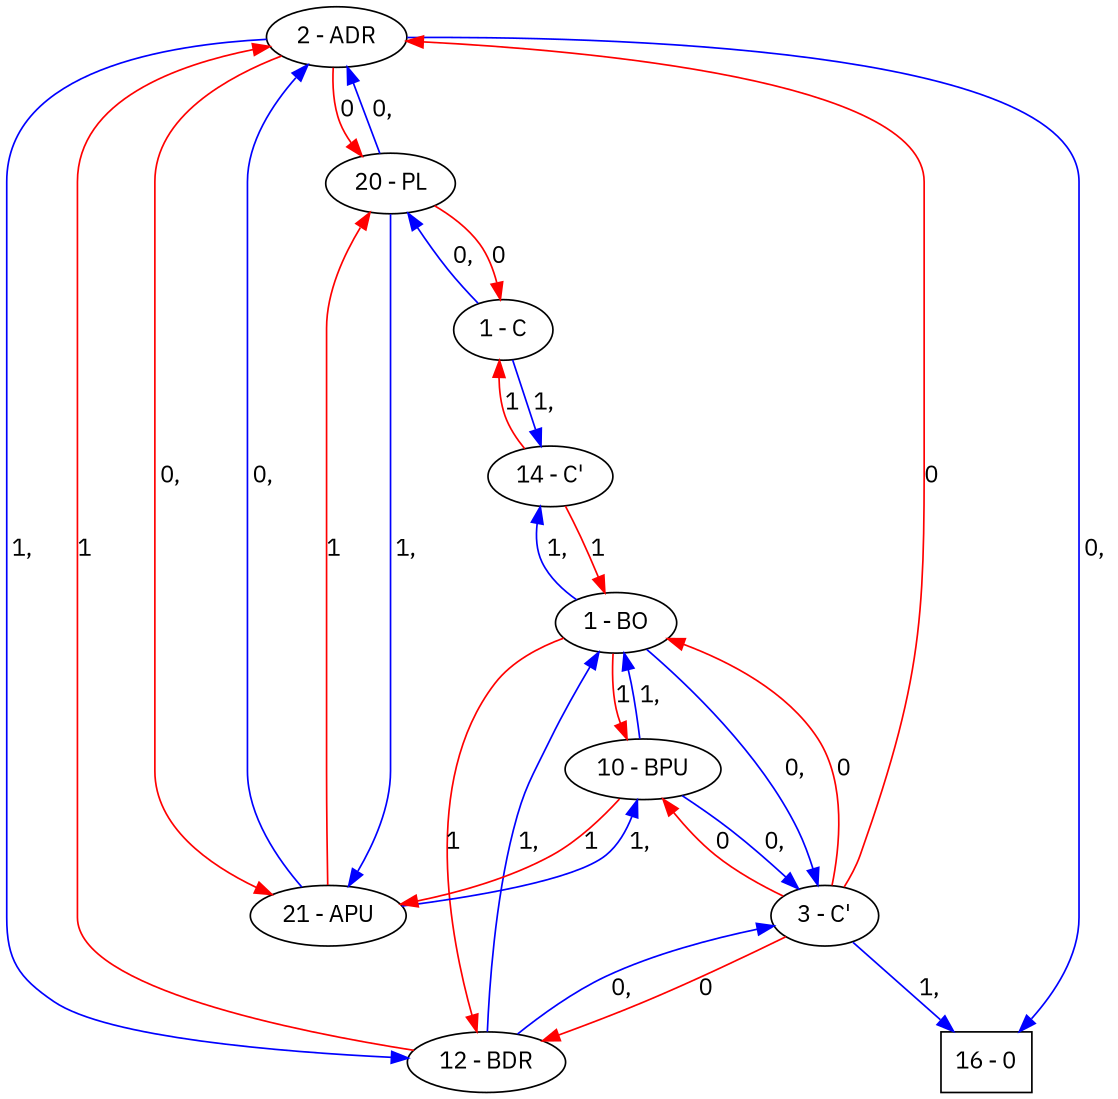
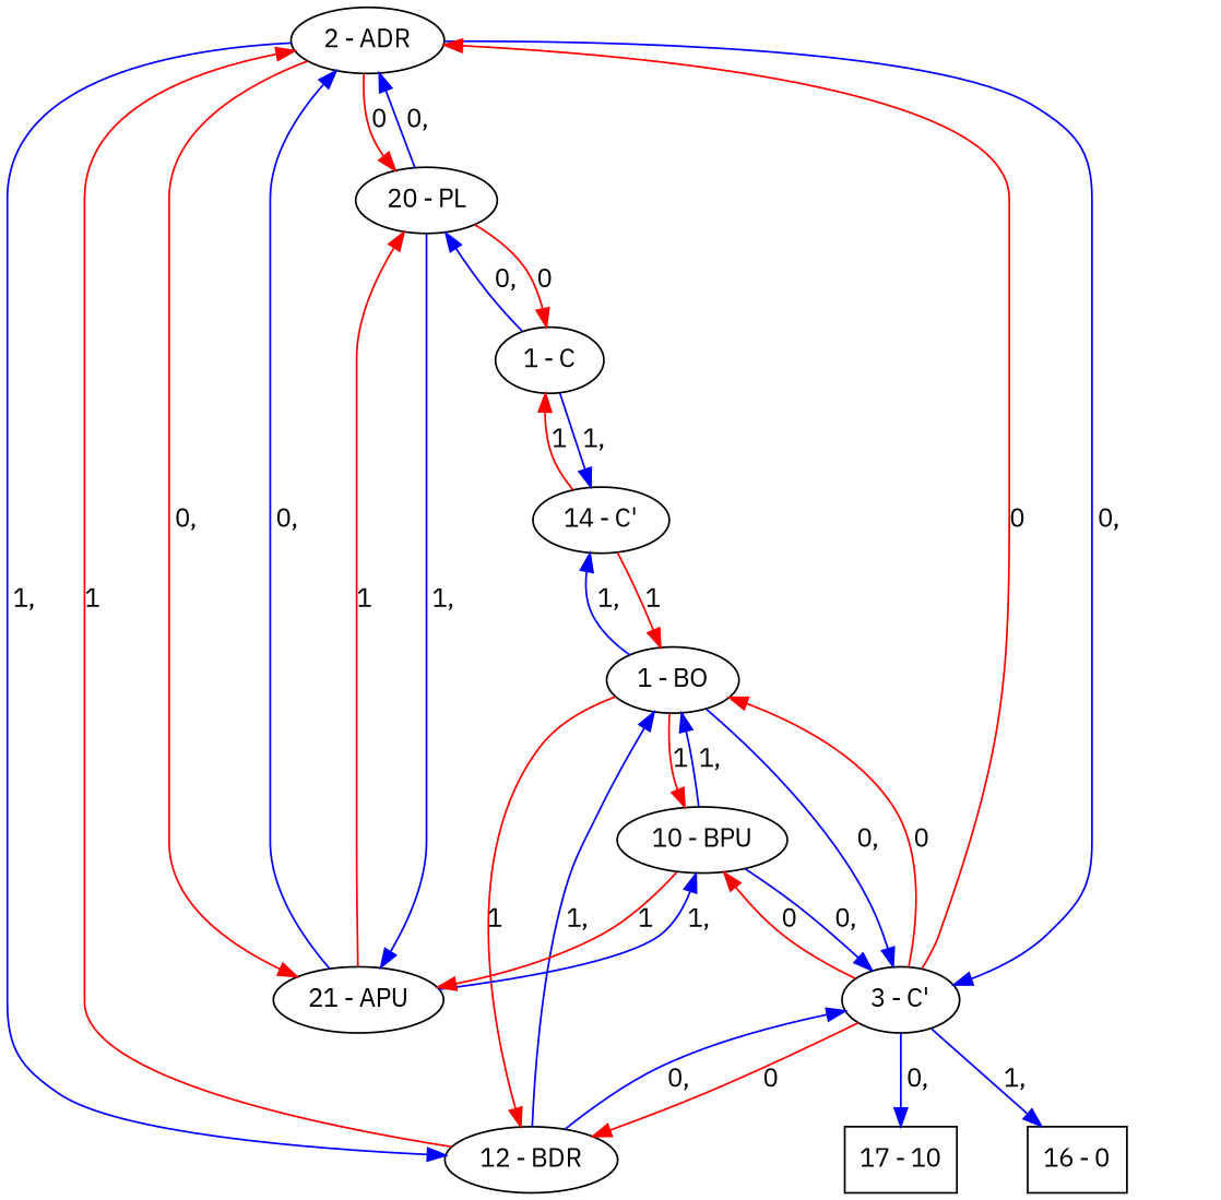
  digraph {
    fontname="IBM Plex Sans"
    node [fontname="IBM Plex Sans" shape=ellipse]
    edge [color="#0000ff" fontname="IBM Plex Sans"]
    n1 [label="16 - 0" shape=box]
+   n2 [label="17 - 10" shape=box]
    n3 [label="1 - C"]
    n4 [label="14 - C'"]
    n5 [label="20 - PL"]
    n6 [label="1 - BO"]
    n7 [label="2 - ADR"]
    n8 [label="21 - APU"]
    n9 [label="3 - C'"]
    n10 [label="12 - BDR"]
    n11 [label="10 - BPU"]
    n3 -> n4 [label=" 1, "]
    n3 -> n5 [label=" 0, "]
    n4 -> n3 [color="#ff0000" label=1]
    n4 -> n6 [color="#ff0000" label=1]
    n5 -> n3 [color="#ff0000" label=0]
    n5 -> n7 [label=" 0, "]
    n5 -> n8 [label=" 1, "]
    n6 -> n4 [label=" 1, "]
    n6 -> n9 [label=" 0, "]
    n6 -> n10 [color="#ff0000" label=1]
    n6 -> n11 [color="#ff0000" label=1]
    n7 -> n5 [color="#ff0000" label=0]
    n7 -> n8 [color="#ff0000" label=" 0, "]
-   n7 -> n1 [label=" 0, "]
+   n7 -> n9 [label=" 0, "]
    n7 -> n10 [label=" 1, "]
    n8 -> n5 [color="#ff0000" label=1]
    n8 -> n7 [label=" 0, "]
    n8 -> n11 [label=" 1, "]
    n9 -> n1 [label=" 1, "]
+   n9 -> n2 [label=" 0, "]
    n9 -> n6 [color="#ff0000" label=0]
    n9 -> n7 [color="#ff0000" label=0]
    n9 -> n10 [color="#ff0000" label=0]
    n9 -> n11 [color="#ff0000" label=0]
    n10 -> n6 [label=" 1, "]
    n10 -> n7 [color="#ff0000" label=1]
    n10 -> n9 [label=" 0, "]
    n11 -> n6 [label=" 1, "]
    n11 -> n8 [color="#ff0000" label=1]
    n11 -> n9 [label=" 0, "]
  }
